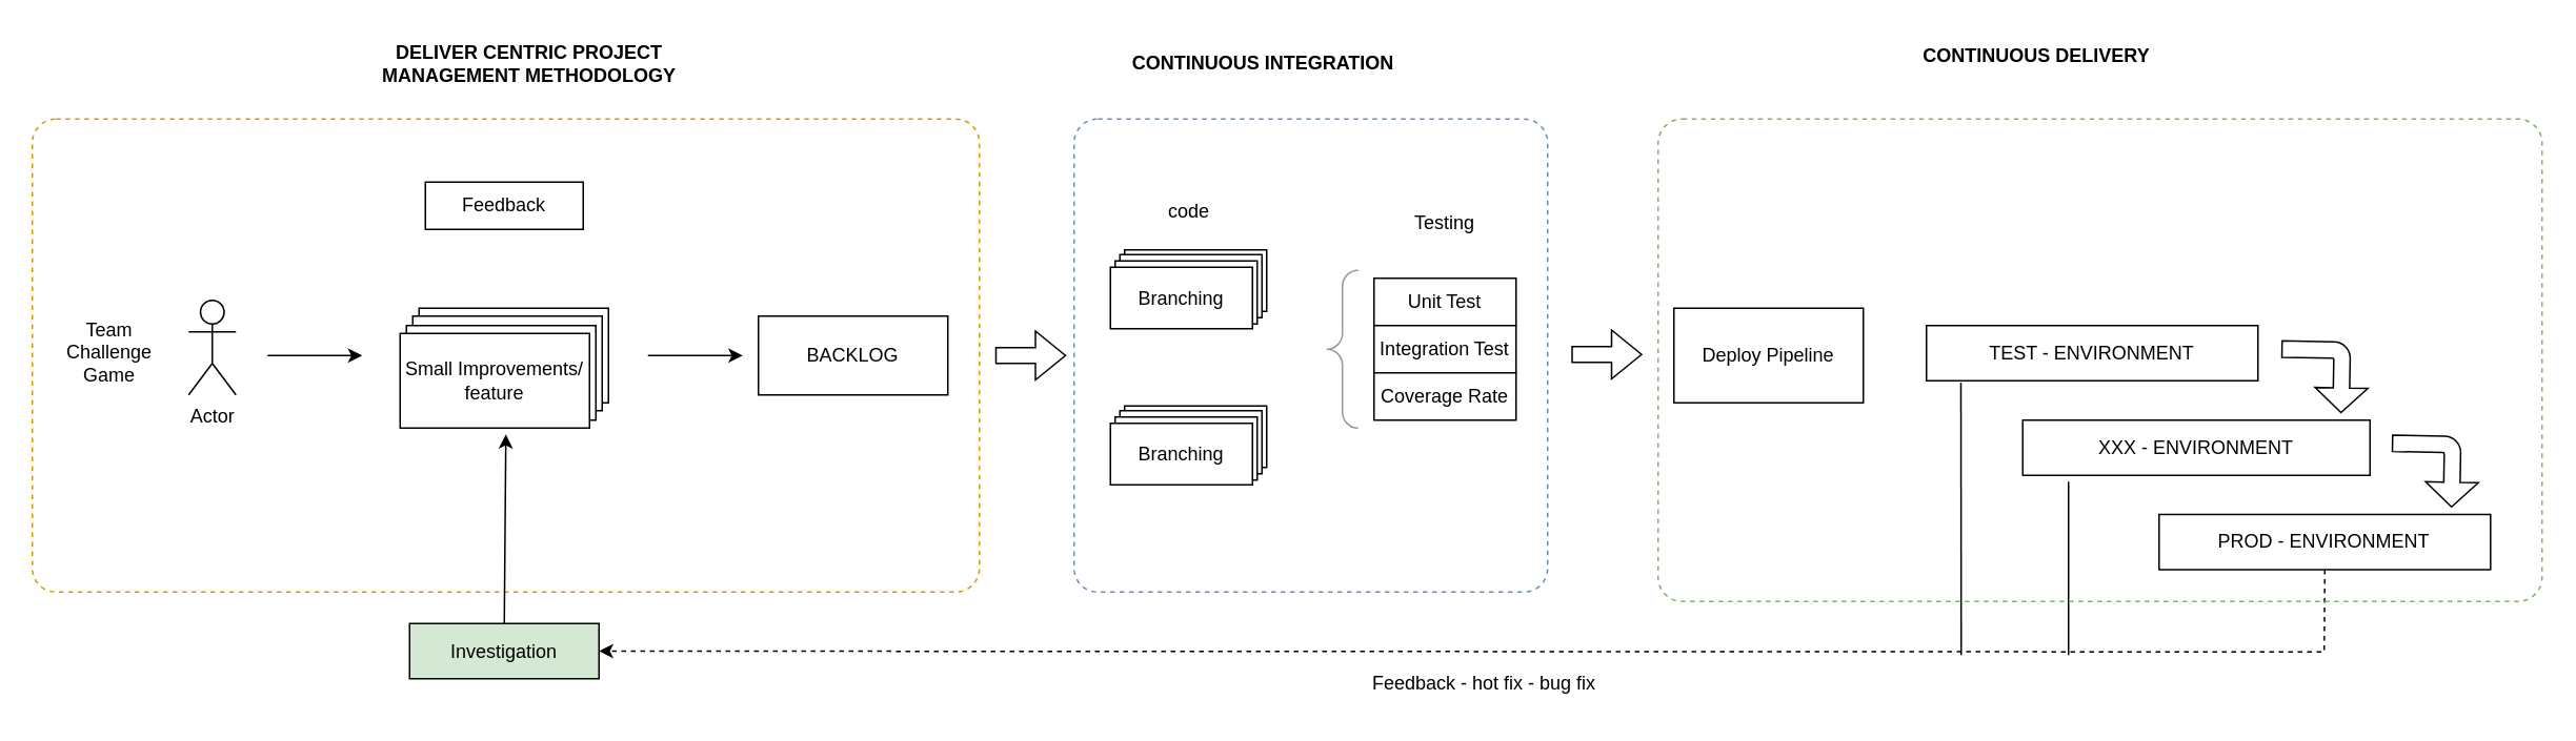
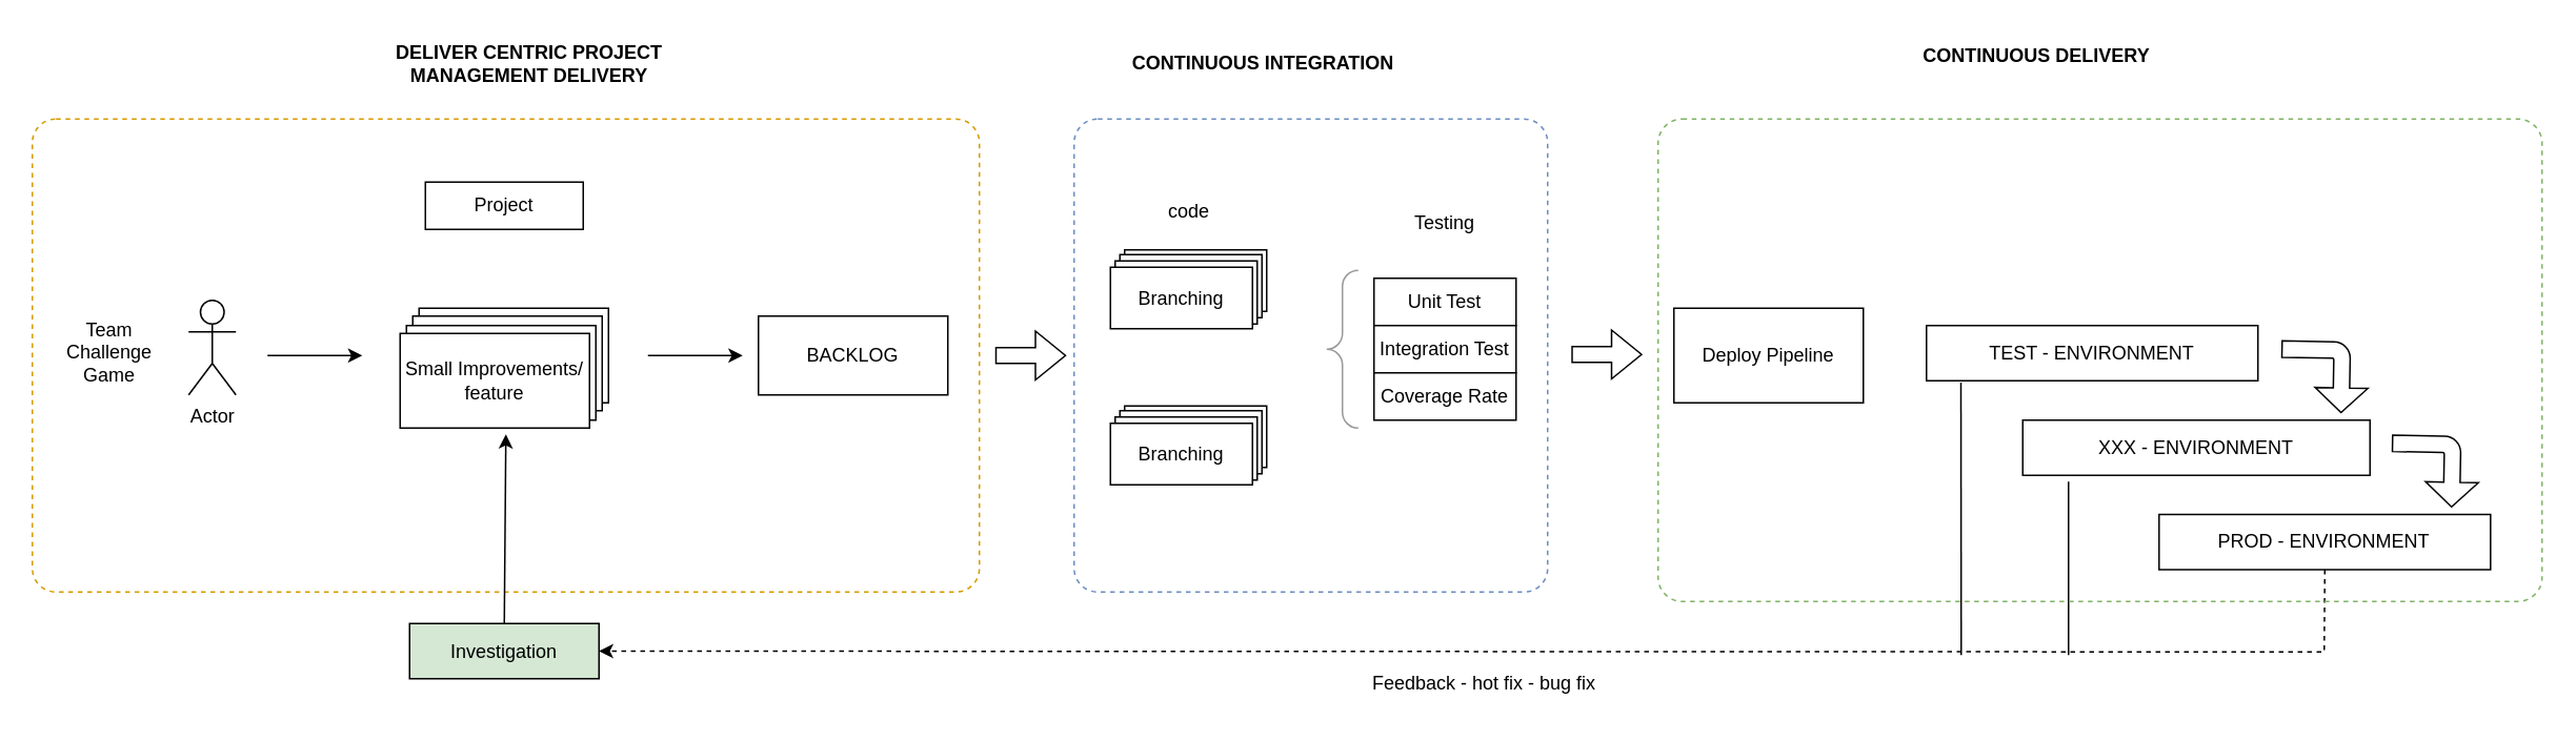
  <mxCell id="0" />
  <mxCell id="1" parent="0" />
  <mxCell id="2" value="" style="rounded=1;whiteSpace=wrap;html=1;arcSize=5;fillColor=none;dashed=1;strokeColor=#d79b00;connectable=0;allowArrows=0;" vertex="1" parent="1"><mxGeometry x="20" y="75" width="600" height="300" as="geometry" /></mxCell>
- <mxCell id="3" value="&lt;b&gt;DELIVER CENTRIC PROJECT MANAGEMENT METHODOLOGY&lt;/b&gt;" style="text;html=1;strokeColor=none;fillColor=none;align=center;verticalAlign=middle;whiteSpace=wrap;rounded=0;" vertex="1" parent="1"><mxGeometry x="210" y="25" width="250" height="30" as="geometry" /></mxCell>
+ <mxCell id="3" value="&lt;b&gt;DELIVER CENTRIC PROJECT MANAGEMENT DELIVERY&lt;/b&gt;" style="text;html=1;strokeColor=none;fillColor=none;align=center;verticalAlign=middle;whiteSpace=wrap;rounded=0;" vertex="1" parent="1"><mxGeometry x="210" y="25" width="250" height="30" as="geometry" /></mxCell>
  <mxCell id="4" value="&lt;b&gt;CONTINUOUS INTEGRATION&lt;/b&gt;" style="text;html=1;strokeColor=none;fillColor=none;align=center;verticalAlign=middle;whiteSpace=wrap;rounded=0;" vertex="1" parent="1"><mxGeometry x="700" y="25" width="200" height="30" as="geometry" /></mxCell>
  <mxCell id="5" value="&lt;b&gt;CONTINUOUS DELIVERY&lt;/b&gt;" style="text;html=1;strokeColor=none;fillColor=none;align=center;verticalAlign=middle;whiteSpace=wrap;rounded=0;" vertex="1" parent="1"><mxGeometry x="1190" y="20" width="200" height="30" as="geometry" /></mxCell>
- <mxCell id="6" value="Feedback" style="rounded=0;whiteSpace=wrap;html=1;" vertex="1" parent="1"><mxGeometry x="269" y="115" width="100" height="30" as="geometry" /></mxCell>
+ <mxCell id="6" value="Project" style="rounded=0;whiteSpace=wrap;html=1;" vertex="1" parent="1"><mxGeometry x="269" y="115" width="100" height="30" as="geometry" /></mxCell>
  <mxCell id="7" value="" style="group" vertex="1" connectable="0" parent="1"><mxGeometry x="253" y="195" width="132" height="76" as="geometry" /></mxCell>
  <mxCell id="8" value="Small Improvements/ feature" style="rounded=0;whiteSpace=wrap;html=1;" vertex="1" parent="7"><mxGeometry x="12" width="120" height="60" as="geometry" /></mxCell>
  <mxCell id="9" value="Small Improvements/ feature" style="rounded=0;whiteSpace=wrap;html=1;" vertex="1" parent="7"><mxGeometry x="8" y="5" width="120" height="60" as="geometry" /></mxCell>
  <mxCell id="10" value="Small Improvements/ feature" style="rounded=0;whiteSpace=wrap;html=1;" vertex="1" parent="7"><mxGeometry x="4" y="11" width="120" height="60" as="geometry" /></mxCell>
  <mxCell id="11" value="Small Improvements/ feature" style="rounded=0;whiteSpace=wrap;html=1;" vertex="1" parent="7"><mxGeometry y="16" width="120" height="60" as="geometry" /></mxCell>
  <mxCell id="12" value="" style="endArrow=classic;html=1;rounded=0;" edge="1" parent="1"><mxGeometry width="50" height="50" relative="1" as="geometry"><mxPoint x="410" y="225" as="sourcePoint" /><mxPoint x="470" y="225" as="targetPoint" /></mxGeometry></mxCell>
  <mxCell id="13" value="BACKLOG" style="rounded=0;whiteSpace=wrap;html=1;" vertex="1" parent="1"><mxGeometry x="480" y="200" width="120" height="50" as="geometry" /></mxCell>
  <mxCell id="14" value="" style="group" vertex="1" connectable="0" parent="1"><mxGeometry x="703" y="158" width="99" height="50" as="geometry" /></mxCell>
  <mxCell id="15" value="" style="rounded=0;whiteSpace=wrap;html=1;" vertex="1" parent="14"><mxGeometry x="9" width="90" height="39" as="geometry" /></mxCell>
  <mxCell id="16" value="" style="rounded=0;whiteSpace=wrap;html=1;" vertex="1" parent="14"><mxGeometry x="6" y="3" width="90" height="40" as="geometry" /></mxCell>
  <mxCell id="17" value="" style="rounded=0;whiteSpace=wrap;html=1;" vertex="1" parent="14"><mxGeometry x="3" y="7" width="90" height="40" as="geometry" /></mxCell>
  <mxCell id="18" value="Branching" style="rounded=0;whiteSpace=wrap;html=1;" vertex="1" parent="14"><mxGeometry y="11" width="90" height="39" as="geometry" /></mxCell>
  <mxCell id="19" value="Unit Test" style="rounded=0;whiteSpace=wrap;html=1;" vertex="1" parent="1"><mxGeometry x="870" y="176" width="90" height="30" as="geometry" /></mxCell>
  <mxCell id="20" value="Integration Test" style="rounded=0;whiteSpace=wrap;html=1;" vertex="1" parent="1"><mxGeometry x="870" y="206" width="90" height="30" as="geometry" /></mxCell>
  <mxCell id="21" value="Coverage Rate" style="rounded=0;whiteSpace=wrap;html=1;" vertex="1" parent="1"><mxGeometry x="870" y="236" width="90" height="30" as="geometry" /></mxCell>
  <mxCell id="22" value="" style="labelPosition=right;align=left;strokeWidth=1;shape=mxgraph.mockup.markup.curlyBrace;html=1;shadow=0;dashed=0;strokeColor=#999999;direction=north;" vertex="1" parent="1"><mxGeometry x="840" y="171" width="20" height="100" as="geometry" /></mxCell>
  <mxCell id="23" value="Testing" style="text;html=1;strokeColor=none;fillColor=none;align=center;verticalAlign=middle;whiteSpace=wrap;rounded=0;" vertex="1" parent="1"><mxGeometry x="885" y="126" width="60" height="30" as="geometry" /></mxCell>
  <mxCell id="24" value="Deploy Pipeline" style="rounded=0;whiteSpace=wrap;html=1;" vertex="1" parent="1"><mxGeometry x="1060" y="195" width="120" height="60" as="geometry" /></mxCell>
  <mxCell id="25" value="TEST - ENVIRONMENT" style="rounded=0;whiteSpace=wrap;html=1;" vertex="1" parent="1"><mxGeometry x="1220" y="206" width="210" height="35" as="geometry" /></mxCell>
  <mxCell id="26" value="XXX - ENVIRONMENT" style="rounded=0;whiteSpace=wrap;html=1;" vertex="1" parent="1"><mxGeometry x="1281" y="266" width="220" height="35" as="geometry" /></mxCell>
  <mxCell id="27" value="PROD - ENVIRONMENT" style="rounded=0;whiteSpace=wrap;html=1;" vertex="1" parent="1"><mxGeometry x="1367.37" y="325.82" width="210" height="35" as="geometry" /></mxCell>
  <mxCell id="28" value="Investigation" style="rounded=0;whiteSpace=wrap;html=1;fillColor=#d5e8d4;" vertex="1" parent="1"><mxGeometry x="259" y="395" width="120" height="35" as="geometry" /></mxCell>
  <mxCell id="29" value="" style="shape=flexArrow;endArrow=classic;html=1;rounded=0;" edge="1" parent="1"><mxGeometry width="50" height="50" relative="1" as="geometry"><mxPoint x="630" y="225" as="sourcePoint" /><mxPoint x="675" y="225" as="targetPoint" /></mxGeometry></mxCell>
  <mxCell id="30" value="Actor" style="shape=umlActor;verticalLabelPosition=bottom;verticalAlign=top;html=1;outlineConnect=0;" vertex="1" parent="1"><mxGeometry x="119" y="190" width="30" height="60" as="geometry" /></mxCell>
  <mxCell id="31" value="Team Challenge&lt;br&gt;Game" style="text;html=1;strokeColor=none;fillColor=none;align=center;verticalAlign=middle;whiteSpace=wrap;rounded=0;" vertex="1" parent="1"><mxGeometry x="29" y="197.5" width="80" height="51" as="geometry" /></mxCell>
  <mxCell id="32" value="" style="endArrow=classic;html=1;rounded=0;" edge="1" parent="1"><mxGeometry width="50" height="50" relative="1" as="geometry"><mxPoint x="169" y="225" as="sourcePoint" /><mxPoint x="229" y="225" as="targetPoint" /></mxGeometry></mxCell>
  <mxCell id="33" value="" style="endArrow=classic;html=1;rounded=0;entryX=1;entryY=0.5;entryDx=0;entryDy=0;exitX=0.5;exitY=1;exitDx=0;exitDy=0;dashed=1;" edge="1" parent="1" source="27" target="28"><mxGeometry width="50" height="50" relative="1" as="geometry"><mxPoint x="790" y="185" as="sourcePoint" /><mxPoint x="840" y="135" as="targetPoint" /><Array as="points"><mxPoint x="1472" y="413" /></Array></mxGeometry></mxCell>
  <mxCell id="34" value="" style="endArrow=none;html=1;rounded=0;entryX=0.104;entryY=1.032;entryDx=0;entryDy=0;entryPerimeter=0;" edge="1" parent="1" target="25"><mxGeometry width="50" height="50" relative="1" as="geometry"><mxPoint x="1242" y="415" as="sourcePoint" /><mxPoint x="990" y="205" as="targetPoint" /></mxGeometry></mxCell>
  <mxCell id="35" value="" style="endArrow=none;html=1;rounded=0;" edge="1" parent="1"><mxGeometry width="50" height="50" relative="1" as="geometry"><mxPoint x="1310" y="415" as="sourcePoint" /><mxPoint x="1310" y="305" as="targetPoint" /></mxGeometry></mxCell>
  <mxCell id="36" value="Feedback - hot fix - bug fix" style="text;html=1;strokeColor=none;fillColor=none;align=center;verticalAlign=middle;whiteSpace=wrap;rounded=0;" vertex="1" parent="1"><mxGeometry x="840" y="418" width="200" height="30" as="geometry" /></mxCell>
  <mxCell id="37" value="" style="endArrow=classic;html=1;rounded=0;exitX=0.5;exitY=0;exitDx=0;exitDy=0;" edge="1" parent="1" source="28"><mxGeometry width="50" height="50" relative="1" as="geometry"><mxPoint x="900" y="275" as="sourcePoint" /><mxPoint x="320" y="275" as="targetPoint" /></mxGeometry></mxCell>
  <mxCell id="38" value="" style="rounded=1;whiteSpace=wrap;html=1;arcSize=5;fillColor=none;dashed=1;strokeColor=#6c8ebf;connectable=0;allowArrows=0;" vertex="1" parent="1"><mxGeometry x="680" y="75" width="300" height="300" as="geometry" /></mxCell>
  <mxCell id="39" value="" style="shape=flexArrow;endArrow=classic;html=1;rounded=0;" edge="1" parent="1"><mxGeometry width="50" height="50" relative="1" as="geometry"><mxPoint x="995" y="224.33" as="sourcePoint" /><mxPoint x="1040" y="224.33" as="targetPoint" /></mxGeometry></mxCell>
  <mxCell id="40" value="" style="html=1;shadow=0;dashed=0;align=center;verticalAlign=middle;shape=mxgraph.arrows2.bendArrow;dy=5.18;dx=15.6;notch=0;arrowHead=33.48;rounded=1;rotation=91;" vertex="1" parent="1"><mxGeometry x="1450" y="211.18" width="44.74" height="54.82" as="geometry" /></mxCell>
  <mxCell id="41" value="" style="html=1;shadow=0;dashed=0;align=center;verticalAlign=middle;shape=mxgraph.arrows2.bendArrow;dy=5.18;dx=15.6;notch=0;arrowHead=33.48;rounded=1;rotation=91;" vertex="1" parent="1"><mxGeometry x="1520" y="271" width="44.74" height="54.82" as="geometry" /></mxCell>
  <mxCell id="42" value="" style="rounded=1;whiteSpace=wrap;html=1;arcSize=5;fillColor=none;dashed=1;strokeColor=#82b366;connectable=0;allowArrows=0;" vertex="1" parent="1"><mxGeometry x="1050" y="75" width="560" height="306" as="geometry" /></mxCell>
  <mxCell id="43" value="code" style="text;html=1;strokeColor=none;fillColor=none;align=center;verticalAlign=middle;whiteSpace=wrap;rounded=0;" vertex="1" parent="1"><mxGeometry x="722.5" y="119" width="60" height="30" as="geometry" /></mxCell>
  <mxCell id="44" value="" style="group" vertex="1" connectable="0" parent="1"><mxGeometry x="703" y="257" width="99" height="50" as="geometry" /></mxCell>
  <mxCell id="45" value="" style="rounded=0;whiteSpace=wrap;html=1;" vertex="1" parent="44"><mxGeometry x="9" width="90" height="39" as="geometry" /></mxCell>
  <mxCell id="46" value="" style="rounded=0;whiteSpace=wrap;html=1;" vertex="1" parent="44"><mxGeometry x="6" y="3" width="90" height="40" as="geometry" /></mxCell>
  <mxCell id="47" value="" style="rounded=0;whiteSpace=wrap;html=1;" vertex="1" parent="44"><mxGeometry x="3" y="7" width="90" height="40" as="geometry" /></mxCell>
  <mxCell id="48" value="Branching" style="rounded=0;whiteSpace=wrap;html=1;" vertex="1" parent="44"><mxGeometry y="11" width="90" height="39" as="geometry" /></mxCell>
